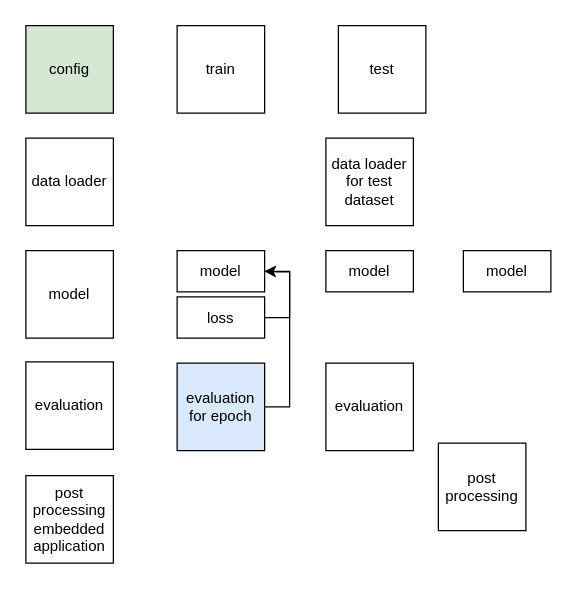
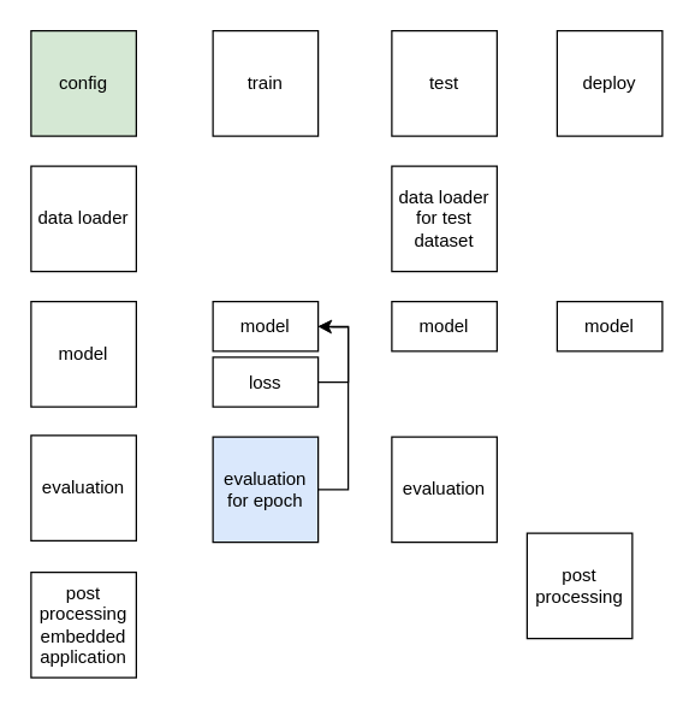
  <mxCell id="0" />
  <mxCell id="1" parent="0" />
  <mxCell id="2" value="config" style="whiteSpace=wrap;html=1;aspect=fixed;fillColor=#d5e8d4;" vertex="1" parent="1"><mxGeometry x="20" y="20" width="70" height="70" as="geometry" /></mxCell>
  <mxCell id="3" value="model" style="whiteSpace=wrap;html=1;" vertex="1" parent="1"><mxGeometry x="20" y="200" width="70" height="70" as="geometry" /></mxCell>
  <mxCell id="4" value="post processing&lt;div&gt;embedded application&lt;/div&gt;" style="whiteSpace=wrap;html=1;aspect=fixed;" vertex="1" parent="1"><mxGeometry x="20" y="380" width="70" height="70" as="geometry" /></mxCell>
  <mxCell id="5" value="data loader" style="whiteSpace=wrap;html=1;aspect=fixed;" vertex="1" parent="1"><mxGeometry x="20" y="110" width="70" height="70" as="geometry" /></mxCell>
  <mxCell id="6" value="train" style="whiteSpace=wrap;html=1;imageAspect=1;" vertex="1" parent="1"><mxGeometry x="141" y="20" width="70" height="70" as="geometry" /></mxCell>
  <mxCell id="7" value="model" style="whiteSpace=wrap;html=1;imageAspect=1;" vertex="1" parent="1"><mxGeometry x="141" y="200" width="70" height="33" as="geometry" /></mxCell>
  <mxCell id="8" style="edgeStyle=orthogonalEdgeStyle;rounded=0;orthogonalLoop=1;jettySize=auto;html=1;entryX=1;entryY=0.5;entryDx=0;entryDy=0;" edge="1" parent="1" source="9" target="7"><mxGeometry relative="1" as="geometry"><mxPoint x="221" y="220" as="targetPoint" /><Array as="points"><mxPoint x="231" y="254" /><mxPoint x="231" y="217" /><mxPoint x="221" y="217" /></Array></mxGeometry></mxCell>
  <mxCell id="9" value="loss" style="whiteSpace=wrap;html=1;imageAspect=1;" vertex="1" parent="1"><mxGeometry x="141" y="237" width="70" height="33" as="geometry" /></mxCell>
  <mxCell id="10" style="edgeStyle=orthogonalEdgeStyle;rounded=0;orthogonalLoop=1;jettySize=auto;html=1;entryX=1;entryY=0.5;entryDx=0;entryDy=0;exitX=1;exitY=0.5;exitDx=0;exitDy=0;" edge="1" parent="1" source="11" target="7"><mxGeometry relative="1" as="geometry"><mxPoint x="231" y="220" as="targetPoint" /></mxGeometry></mxCell>
  <mxCell id="11" value="evaluation for epoch" style="whiteSpace=wrap;html=1;imageAspect=1;fillColor=#dae8fc;" vertex="1" parent="1"><mxGeometry x="141" y="290" width="70" height="70" as="geometry" /></mxCell>
  <mxCell id="12" value="evaluation" style="whiteSpace=wrap;html=1;" vertex="1" parent="1"><mxGeometry x="20" y="289" width="70" height="70" as="geometry" /></mxCell>
- <mxCell id="13" value="test" style="whiteSpace=wrap;html=1;imageAspect=1;" vertex="1" parent="1"><mxGeometry x="270" y="20" width="70" height="70" as="geometry" /></mxCell>
+ <mxCell id="13" value="test" style="whiteSpace=wrap;html=1;imageAspect=1;" vertex="1" parent="1"><mxGeometry x="260" y="20" width="70" height="70" as="geometry" /></mxCell>
  <mxCell id="14" value="data loader for test dataset" style="whiteSpace=wrap;html=1;aspect=fixed;" vertex="1" parent="1"><mxGeometry x="260" y="110" width="70" height="70" as="geometry" /></mxCell>
  <mxCell id="15" value="model" style="whiteSpace=wrap;html=1;imageAspect=1;" vertex="1" parent="1"><mxGeometry x="260" y="200" width="70" height="33" as="geometry" /></mxCell>
  <mxCell id="16" value="evaluation" style="whiteSpace=wrap;html=1;imageAspect=1;" vertex="1" parent="1"><mxGeometry x="260" y="290" width="70" height="70" as="geometry" /></mxCell>
+ <mxCell id="17" value="deploy" style="whiteSpace=wrap;html=1;imageAspect=1;" vertex="1" parent="1"><mxGeometry x="370" y="20" width="70" height="70" as="geometry" /></mxCell>
  <mxCell id="18" value="model" style="whiteSpace=wrap;html=1;imageAspect=1;" vertex="1" parent="1"><mxGeometry x="370" y="200" width="70" height="33" as="geometry" /></mxCell>
  <mxCell id="19" value="post processing" style="whiteSpace=wrap;html=1;aspect=fixed;" vertex="1" parent="1"><mxGeometry x="350" y="354" width="70" height="70" as="geometry" /></mxCell>
